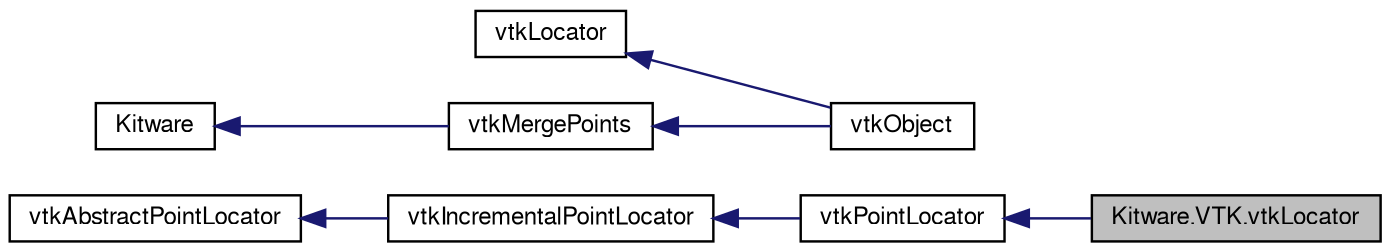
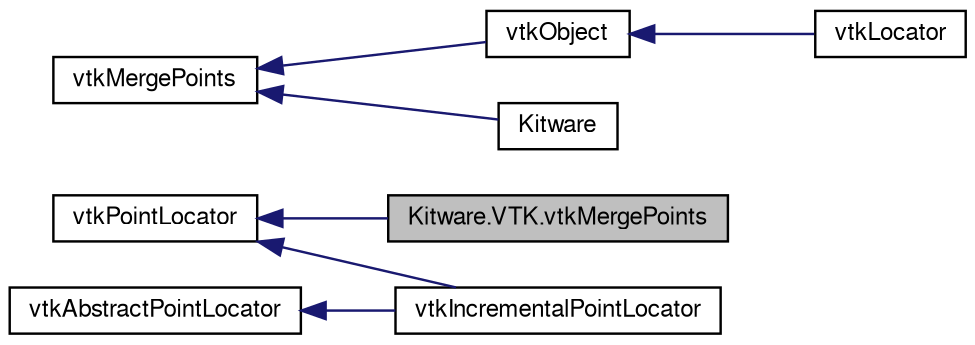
  digraph {
    rankdir=LR
    node [color=black fontname=FreeSans fontsize=10 shape=record]
    edge [color=midnightblue dir=back fontname=FreeSans fontsize=10 labelfontname=FreeSans labelfontsize=10 style=solid]
-   n1 [fillcolor=grey75 fontcolor=black height=0.2 label="Kitware.VTK.vtkLocator" style=filled width=0.4]
+   n1 [fillcolor=grey75 fontcolor=black height=0.2 label="Kitware.VTK.vtkMergePoints" style=filled width=0.4]
    n2 [height=0.2 label=vtkPointLocator width=0.4]
    n3 [height=0.2 label=vtkIncrementalPointLocator width=0.4]
    n4 [height=0.2 label=vtkAbstractPointLocator width=0.4]
    n5 [height=0.2 label=vtkLocator width=0.4]
    n6 [height=0.2 label=vtkObject width=0.4]
    n7 [height=0.2 label=vtkMergePoints width=0.4]
    n8 [height=0.2 label=Kitware width=0.4]
    n2 -> n1
-   n3 -> n2
+   n2 -> n3
    n4 -> n3
-   n5 -> n6
+   n6 -> n5
    n7 -> n6
-   n8 -> n7
+   n7 -> n8
  }
